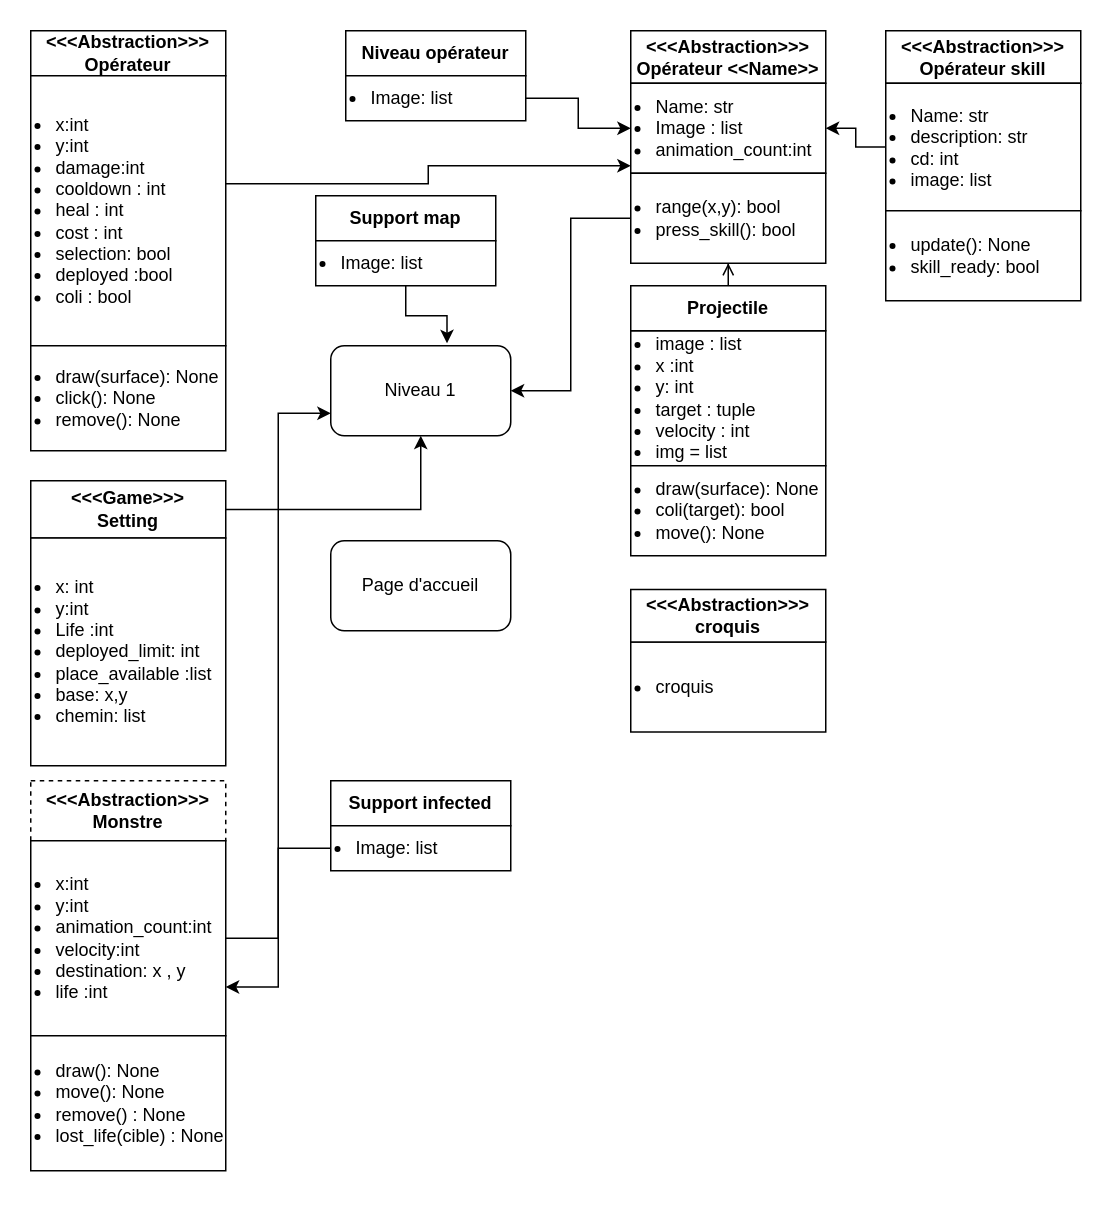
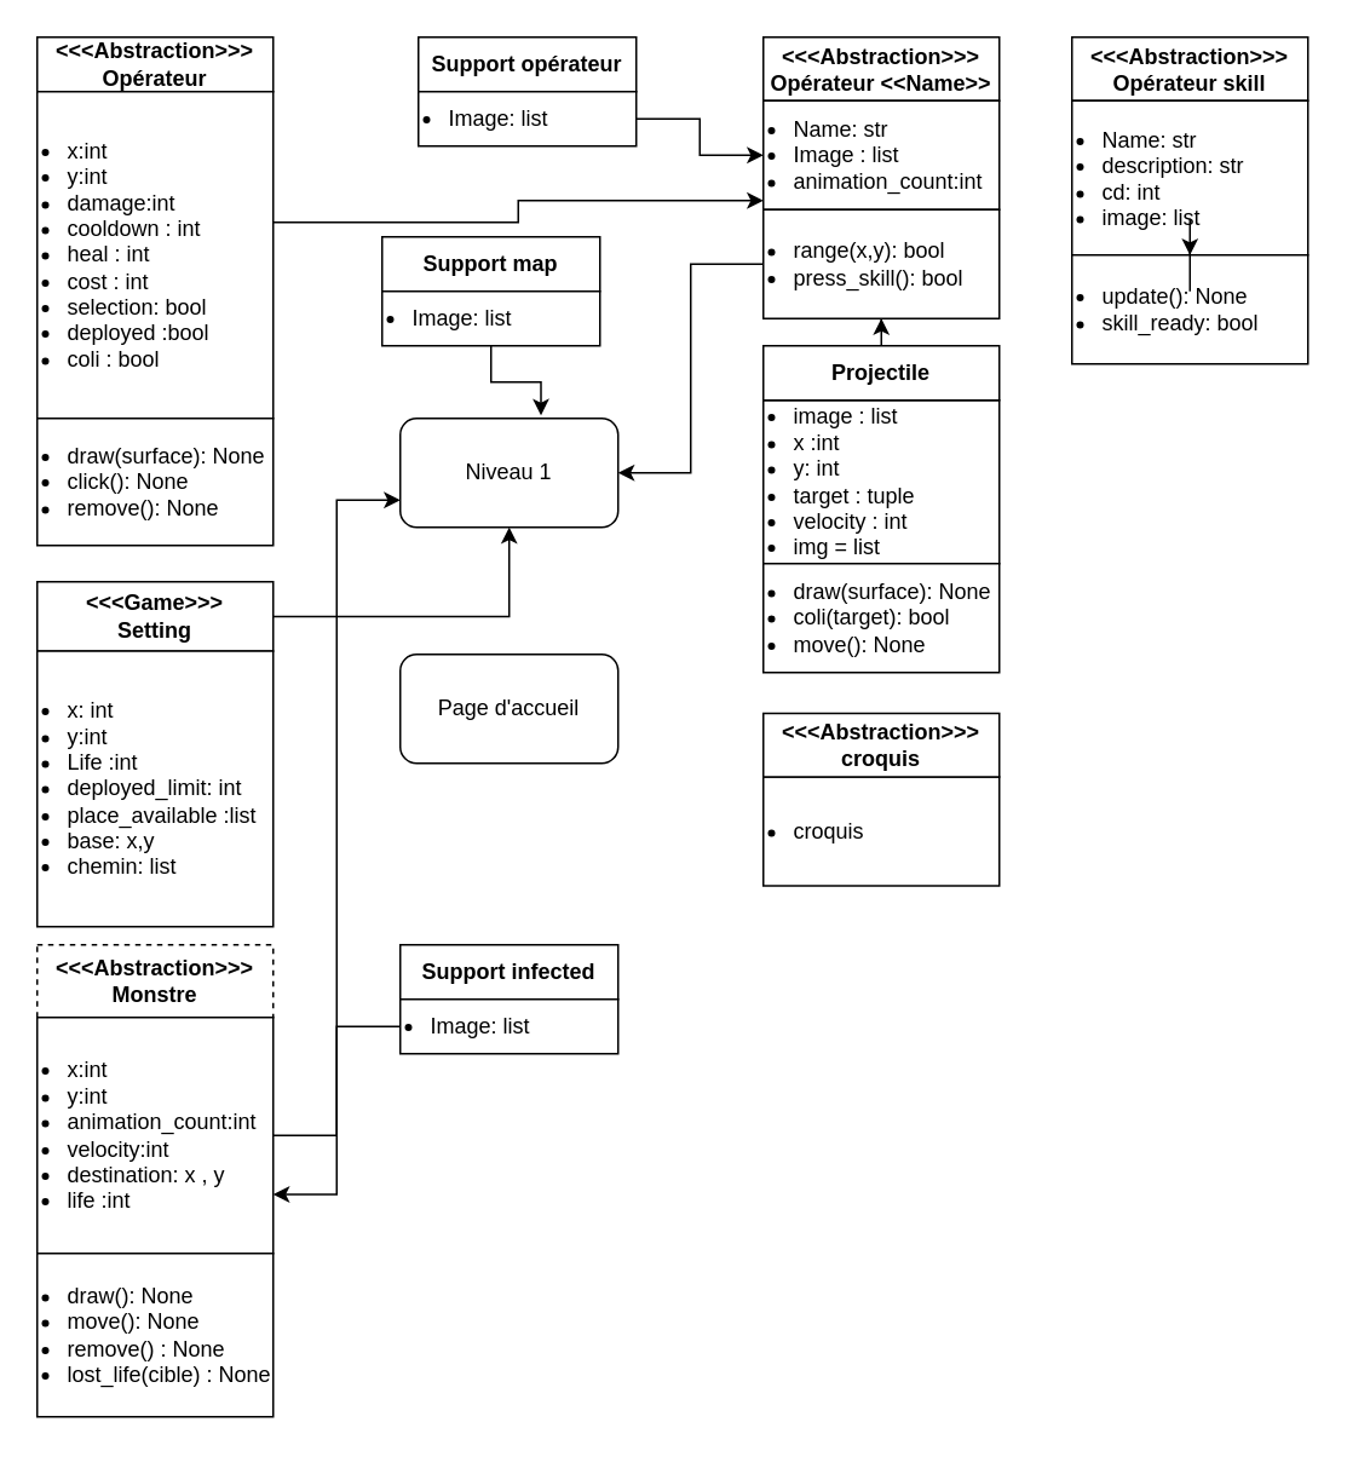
  <mxCell id="0" />
  <mxCell id="1" parent="0" />
  <mxCell id="2" value="Page d'accueil" style="rounded=1;whiteSpace=wrap;html=1;" parent="1" vertex="1"><mxGeometry x="220" y="360" width="120" height="60" as="geometry" /></mxCell>
  <mxCell id="3" style="edgeStyle=orthogonalEdgeStyle;rounded=0;orthogonalLoop=1;jettySize=auto;html=1;entryX=0;entryY=0.917;entryDx=0;entryDy=0;entryPerimeter=0;exitX=0.987;exitY=0.554;exitDx=0;exitDy=0;exitPerimeter=0;" parent="1" source="29" target="21" edge="1"><mxGeometry relative="1" as="geometry"><mxPoint x="410" y="110" as="targetPoint" /><Array as="points"><mxPoint x="148" y="122" /><mxPoint x="285" y="122" /><mxPoint x="285" y="110" /></Array><mxPoint x="170" y="130" as="sourcePoint" /></mxGeometry></mxCell>
- <mxCell id="4" style="edgeStyle=orthogonalEdgeStyle;rounded=0;orthogonalLoop=1;jettySize=auto;html=1;endArrow=open;" parent="1" source="17" target="22" edge="1"><mxGeometry relative="1" as="geometry" /></mxCell>
+ <mxCell id="4" style="edgeStyle=orthogonalEdgeStyle;rounded=0;orthogonalLoop=1;jettySize=auto;html=1;" parent="1" source="17" target="22" edge="1"><mxGeometry relative="1" as="geometry" /></mxCell>
  <mxCell id="5" value="Niveau 1" style="rounded=1;whiteSpace=wrap;html=1;" parent="1" vertex="1"><mxGeometry x="220" y="230" width="120" height="60" as="geometry" /></mxCell>
  <mxCell id="6" style="edgeStyle=orthogonalEdgeStyle;rounded=0;orthogonalLoop=1;jettySize=auto;html=1;" parent="1" source="9" target="5" edge="1"><mxGeometry relative="1" as="geometry" /></mxCell>
  <mxCell id="7" style="edgeStyle=orthogonalEdgeStyle;rounded=0;orthogonalLoop=1;jettySize=auto;html=1;entryX=0;entryY=0.75;entryDx=0;entryDy=0;" parent="1" source="13" target="5" edge="1"><mxGeometry relative="1" as="geometry" /></mxCell>
  <mxCell id="8" value="" style="group" parent="1" connectable="0" vertex="1"><mxGeometry x="20" y="320" width="130" height="190" as="geometry" /></mxCell>
  <mxCell id="9" value="&lt;b&gt;&amp;lt;&amp;lt;&amp;lt;Game&amp;gt;&amp;gt;&amp;gt;&lt;/b&gt;&lt;div&gt;&lt;b&gt;Setting&lt;/b&gt;&lt;/div&gt;" style="rounded=0;whiteSpace=wrap;html=1;" parent="8" vertex="1"><mxGeometry width="130" height="38.182" as="geometry" /></mxCell>
  <mxCell id="10" value="&lt;ul style=&quot;padding-left: 15px;&quot;&gt;&lt;li&gt;x: int&lt;/li&gt;&lt;li&gt;y:int&lt;/li&gt;&lt;li&gt;Life :int&lt;/li&gt;&lt;li&gt;deployed_limit: int&lt;/li&gt;&lt;li&gt;place_available :list&lt;/li&gt;&lt;li&gt;base: x,y&lt;/li&gt;&lt;li&gt;chemin: list&lt;/li&gt;&lt;/ul&gt;" style="rounded=0;whiteSpace=wrap;html=1;align=left;" parent="8" vertex="1"><mxGeometry y="38.18" width="130" height="151.82" as="geometry" /></mxCell>
  <mxCell id="11" value="" style="group" parent="1" connectable="0" vertex="1"><mxGeometry x="20" y="520" width="130" height="270" as="geometry" /></mxCell>
  <mxCell id="12" value="&lt;b&gt;&amp;lt;&amp;lt;&amp;lt;Abstraction&amp;gt;&amp;gt;&amp;gt;&lt;/b&gt;&lt;div&gt;&lt;b&gt;Monstre&lt;/b&gt;&lt;/div&gt;" style="rounded=0;whiteSpace=wrap;html=1;dashed=1;" parent="11" vertex="1"><mxGeometry width="130" height="40" as="geometry" /></mxCell>
  <mxCell id="13" value="&lt;ul style=&quot;padding-left: 15px;&quot;&gt;&lt;li&gt;x:int&lt;/li&gt;&lt;li&gt;y:int&lt;/li&gt;&lt;li&gt;animation_count:int&lt;/li&gt;&lt;li&gt;velocity:int&lt;/li&gt;&lt;li&gt;destination: x , y&lt;/li&gt;&lt;li&gt;life :int&lt;/li&gt;&lt;/ul&gt;" style="rounded=0;whiteSpace=wrap;html=1;align=left;" parent="11" vertex="1"><mxGeometry y="40" width="130" height="130" as="geometry" /></mxCell>
  <mxCell id="14" value="&lt;ul style=&quot;padding-left: 15px;&quot;&gt;&lt;li&gt;draw(): None&lt;/li&gt;&lt;li&gt;move(): None&lt;/li&gt;&lt;li&gt;remove() : None&lt;/li&gt;&lt;li&gt;lost_life(cible) : None&lt;/li&gt;&lt;/ul&gt;" style="rounded=0;whiteSpace=wrap;html=1;align=left;" parent="11" vertex="1"><mxGeometry y="170" width="130" height="90" as="geometry" /></mxCell>
  <mxCell id="15" value="" style="group" parent="1" connectable="0" vertex="1"><mxGeometry x="420" y="190" width="130" height="180" as="geometry" /></mxCell>
  <mxCell id="16" value="&lt;ul style=&quot;padding-left: 15px;&quot;&gt;&lt;li&gt;image : list&lt;/li&gt;&lt;li&gt;x :int&lt;/li&gt;&lt;li&gt;y: int&lt;/li&gt;&lt;li&gt;target : tuple&lt;/li&gt;&lt;li&gt;velocity : int&lt;/li&gt;&lt;li&gt;img = list&lt;/li&gt;&lt;/ul&gt;" style="rounded=0;whiteSpace=wrap;labelPosition=center;verticalLabelPosition=middle;align=left;verticalAlign=middle;spacingRight=0;html=1;spacingLeft=0;" parent="15" vertex="1"><mxGeometry y="30" width="130" height="90" as="geometry" /></mxCell>
  <mxCell id="17" value="&lt;b&gt;Projectile&lt;/b&gt;" style="rounded=0;whiteSpace=wrap;labelPosition=center;verticalLabelPosition=middle;align=center;verticalAlign=middle;spacingRight=0;html=1;spacingLeft=0;" parent="15" vertex="1"><mxGeometry width="130" height="30" as="geometry" /></mxCell>
  <mxCell id="18" value="&lt;ul style=&quot;padding-left: 15px;&quot;&gt;&lt;li&gt;draw(surface): None&lt;/li&gt;&lt;li&gt;coli(target): bool&lt;/li&gt;&lt;li&gt;move(): None&lt;/li&gt;&lt;/ul&gt;" style="rounded=0;whiteSpace=wrap;labelPosition=center;verticalLabelPosition=middle;align=left;verticalAlign=middle;spacingRight=0;html=1;spacingLeft=0;" parent="15" vertex="1"><mxGeometry y="120" width="130" height="60" as="geometry" /></mxCell>
  <mxCell id="19" value="" style="group" parent="1" connectable="0" vertex="1"><mxGeometry x="420" y="20" width="130" height="155" as="geometry" /></mxCell>
  <mxCell id="20" value="&lt;b&gt;&amp;lt;&amp;lt;&amp;lt;Abstraction&amp;gt;&amp;gt;&amp;gt;&lt;/b&gt;&lt;div&gt;&lt;b&gt;Opérateur &amp;lt;&amp;lt;Name&amp;gt;&amp;gt;&lt;/b&gt;&lt;/div&gt;" style="rounded=0;whiteSpace=wrap;html=1;" parent="19" vertex="1"><mxGeometry width="130" height="35" as="geometry" /></mxCell>
  <mxCell id="21" value="&lt;ul style=&quot;padding-left: 15px;&quot;&gt;&lt;li&gt;Name: str&lt;/li&gt;&lt;li&gt;Image : list&lt;/li&gt;&lt;li&gt;animation_count:int&lt;/li&gt;&lt;/ul&gt;&lt;div&gt;&lt;/div&gt;" style="rounded=0;whiteSpace=wrap;html=1;align=left;" parent="19" vertex="1"><mxGeometry y="35" width="130" height="60" as="geometry" /></mxCell>
  <mxCell id="22" value="&lt;ul style=&quot;padding-left: 15px;&quot;&gt;&lt;li&gt;range(x,y): bool&lt;/li&gt;&lt;li&gt;press_skill(): bool&lt;/li&gt;&lt;/ul&gt;" style="rounded=0;whiteSpace=wrap;labelPosition=center;verticalLabelPosition=middle;align=left;verticalAlign=middle;spacingRight=0;html=1;spacingLeft=0;" parent="19" vertex="1"><mxGeometry y="95" width="130" height="60" as="geometry" /></mxCell>
  <mxCell id="23" value="" style="group" parent="1" connectable="0" vertex="1"><mxGeometry x="230" y="20" width="120" height="60" as="geometry" /></mxCell>
  <mxCell id="24" value="" style="edgeStyle=orthogonalEdgeStyle;rounded=0;orthogonalLoop=1;jettySize=auto;html=1;" parent="23" source="25" target="26" edge="1"><mxGeometry relative="1" as="geometry" /></mxCell>
- <mxCell id="25" value="&lt;div&gt;&lt;b&gt;Niveau opérateur&lt;/b&gt;&lt;/div&gt;" style="rounded=0;whiteSpace=wrap;html=1;" parent="23" vertex="1"><mxGeometry width="120" height="30" as="geometry" /></mxCell>
+ <mxCell id="25" value="&lt;div&gt;&lt;b&gt;Support opérateur&lt;/b&gt;&lt;/div&gt;" style="rounded=0;whiteSpace=wrap;html=1;" parent="23" vertex="1"><mxGeometry width="120" height="30" as="geometry" /></mxCell>
  <mxCell id="26" value="&lt;ul style=&quot;padding-left: 15px;&quot;&gt;&lt;li&gt;Image: list&lt;/li&gt;&lt;/ul&gt;" style="whiteSpace=wrap;html=1;rounded=0;align=left;" parent="23" vertex="1"><mxGeometry y="30" width="120" height="30" as="geometry" /></mxCell>
  <mxCell id="27" value="" style="group" parent="1" connectable="0" vertex="1"><mxGeometry x="20" y="20" width="130" height="240" as="geometry" /></mxCell>
  <mxCell id="28" value="&lt;div&gt;&lt;b&gt;&amp;lt;&amp;lt;&amp;lt;Abstraction&amp;gt;&amp;gt;&amp;gt;&lt;/b&gt;&lt;/div&gt;&lt;b&gt;Opérateur&lt;/b&gt;" style="rounded=0;whiteSpace=wrap;html=1;" parent="27" vertex="1"><mxGeometry width="130" height="30" as="geometry" /></mxCell>
  <mxCell id="29" value="&lt;ul style=&quot;padding-left: 15px;&quot;&gt;&lt;li&gt;&lt;span style=&quot;background-color: initial;&quot;&gt;x:int&lt;/span&gt;&lt;br&gt;&lt;/li&gt;&lt;li&gt;y:int&lt;/li&gt;&lt;li&gt;damage:int&lt;/li&gt;&lt;li&gt;cooldown : int&lt;/li&gt;&lt;li&gt;heal : int&lt;/li&gt;&lt;li&gt;cost : int&lt;/li&gt;&lt;li&gt;selection: bool&lt;/li&gt;&lt;li&gt;deployed :bool&lt;/li&gt;&lt;li&gt;coli : bool&lt;/li&gt;&lt;/ul&gt;" style="rounded=0;whiteSpace=wrap;html=1;align=left;" parent="27" vertex="1"><mxGeometry y="30" width="130" height="180" as="geometry" /></mxCell>
  <mxCell id="30" value="" style="group" parent="1" connectable="0" vertex="1"><mxGeometry x="220" y="520" width="120" height="60" as="geometry" /></mxCell>
  <mxCell id="31" value="" style="edgeStyle=orthogonalEdgeStyle;rounded=0;orthogonalLoop=1;jettySize=auto;html=1;" parent="30" source="32" target="33" edge="1"><mxGeometry relative="1" as="geometry" /></mxCell>
  <mxCell id="32" value="&lt;div&gt;&lt;b&gt;Support infected&lt;/b&gt;&lt;/div&gt;" style="rounded=0;whiteSpace=wrap;html=1;" parent="30" vertex="1"><mxGeometry width="120" height="30" as="geometry" /></mxCell>
  <mxCell id="33" value="&lt;ul style=&quot;padding-left: 15px;&quot;&gt;&lt;li&gt;Image: list&lt;/li&gt;&lt;/ul&gt;" style="whiteSpace=wrap;html=1;rounded=0;align=left;" parent="30" vertex="1"><mxGeometry y="30" width="120" height="30" as="geometry" /></mxCell>
  <mxCell id="34" style="edgeStyle=orthogonalEdgeStyle;rounded=0;orthogonalLoop=1;jettySize=auto;html=1;entryX=1;entryY=0.75;entryDx=0;entryDy=0;" parent="1" source="33" target="13" edge="1"><mxGeometry relative="1" as="geometry" /></mxCell>
  <mxCell id="35" value="" style="group" parent="1" connectable="0" vertex="1"><mxGeometry x="210" y="130" width="120" height="60" as="geometry" /></mxCell>
  <mxCell id="36" value="" style="edgeStyle=orthogonalEdgeStyle;rounded=0;orthogonalLoop=1;jettySize=auto;html=1;" parent="35" source="37" target="38" edge="1"><mxGeometry relative="1" as="geometry" /></mxCell>
  <mxCell id="37" value="&lt;div&gt;&lt;b&gt;Support map&lt;/b&gt;&lt;/div&gt;" style="rounded=0;whiteSpace=wrap;html=1;" parent="35" vertex="1"><mxGeometry width="120" height="30" as="geometry" /></mxCell>
  <mxCell id="38" value="&lt;ul style=&quot;padding-left: 15px;&quot;&gt;&lt;li&gt;Image: list&lt;br&gt;&lt;/li&gt;&lt;/ul&gt;" style="whiteSpace=wrap;html=1;rounded=0;align=left;" parent="35" vertex="1"><mxGeometry y="30" width="120" height="30" as="geometry" /></mxCell>
  <mxCell id="39" style="edgeStyle=orthogonalEdgeStyle;rounded=0;orthogonalLoop=1;jettySize=auto;html=1;entryX=0.646;entryY=-0.028;entryDx=0;entryDy=0;entryPerimeter=0;" parent="1" source="38" target="5" edge="1"><mxGeometry relative="1" as="geometry" /></mxCell>
  <mxCell id="40" value="" style="group" parent="1" connectable="0" vertex="1"><mxGeometry x="590" y="20" width="130" height="155" as="geometry" /></mxCell>
  <mxCell id="41" value="&lt;b&gt;&amp;lt;&amp;lt;&amp;lt;Abstraction&amp;gt;&amp;gt;&amp;gt;&lt;/b&gt;&lt;div&gt;&lt;b&gt;Opérateur skill&lt;/b&gt;&lt;/div&gt;" style="rounded=0;whiteSpace=wrap;html=1;" parent="40" vertex="1"><mxGeometry width="130" height="35" as="geometry" /></mxCell>
  <mxCell id="42" value="&lt;ul style=&quot;padding-left: 15px;&quot;&gt;&lt;li&gt;Name: str&lt;/li&gt;&lt;li&gt;description: str&lt;/li&gt;&lt;li&gt;cd: int&lt;/li&gt;&lt;li&gt;image: list&lt;/li&gt;&lt;/ul&gt;&lt;div&gt;&lt;/div&gt;" style="rounded=0;whiteSpace=wrap;html=1;align=left;" parent="40" vertex="1"><mxGeometry y="35" width="130" height="85" as="geometry" /></mxCell>
  <mxCell id="43" value="&lt;ul style=&quot;padding-left: 15px;&quot;&gt;&lt;li&gt;update(): None&lt;/li&gt;&lt;li&gt;skill_ready: bool&lt;/li&gt;&lt;/ul&gt;" style="rounded=0;whiteSpace=wrap;labelPosition=center;verticalLabelPosition=middle;align=left;verticalAlign=middle;spacingRight=0;html=1;spacingLeft=0;" parent="40" vertex="1"><mxGeometry y="120" width="130" height="60" as="geometry" /></mxCell>
- <mxCell id="44" style="edgeStyle=orthogonalEdgeStyle;rounded=0;orthogonalLoop=1;jettySize=auto;html=1;entryX=1;entryY=0.5;entryDx=0;entryDy=0;" parent="1" source="42" target="21" edge="1"><mxGeometry relative="1" as="geometry" /></mxCell>
+ <mxCell id="44" style="edgeStyle=orthogonalEdgeStyle;rounded=0;orthogonalLoop=1;jettySize=auto;html=1;" parent="1" source="42" target="43" edge="1"><mxGeometry relative="1" as="geometry" /></mxCell>
  <mxCell id="45" value="" style="group" parent="1" connectable="0" vertex="1"><mxGeometry x="420" y="392.5" width="130" height="95" as="geometry" /></mxCell>
  <mxCell id="46" value="&lt;ul style=&quot;padding-left: 15px;&quot;&gt;&lt;li&gt;croquis&lt;/li&gt;&lt;/ul&gt;" style="rounded=0;whiteSpace=wrap;html=1;align=left;" parent="45" vertex="1"><mxGeometry y="35" width="130" height="60" as="geometry" /></mxCell>
  <mxCell id="47" value="&lt;b&gt;&amp;lt;&amp;lt;&amp;lt;Abstraction&amp;gt;&amp;gt;&amp;gt;&lt;/b&gt;&lt;div&gt;&lt;b&gt;croquis&lt;/b&gt;&lt;/div&gt;" style="rounded=0;whiteSpace=wrap;html=1;" parent="45" vertex="1"><mxGeometry width="130" height="35" as="geometry" /></mxCell>
  <mxCell id="48" style="edgeStyle=orthogonalEdgeStyle;rounded=0;orthogonalLoop=1;jettySize=auto;html=1;" parent="1" source="26" target="21" edge="1"><mxGeometry relative="1" as="geometry" /></mxCell>
  <mxCell id="49" style="edgeStyle=orthogonalEdgeStyle;rounded=0;orthogonalLoop=1;jettySize=auto;html=1;entryX=1;entryY=0.5;entryDx=0;entryDy=0;" parent="1" source="22" target="5" edge="1"><mxGeometry relative="1" as="geometry" /></mxCell>
  <mxCell id="50" value="&lt;ul style=&quot;padding-left: 15px;&quot;&gt;&lt;li&gt;draw(surface): None&lt;/li&gt;&lt;li&gt;click(): None&lt;/li&gt;&lt;li&gt;remove(): None&lt;/li&gt;&lt;/ul&gt;" style="rounded=0;whiteSpace=wrap;html=1;align=left;" parent="1" vertex="1"><mxGeometry x="20" y="230" width="130" height="70" as="geometry" /></mxCell>
